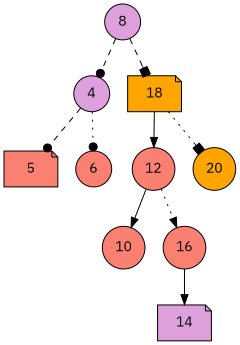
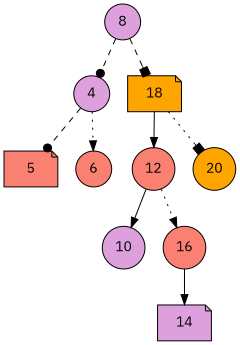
  digraph {
    fontname="IBM Plex Sans"
    node [fillcolor=salmon fontname="IBM Plex Sans" shape=circle style=filled]
    edge [arrowhead=normal fontname="IBM Plex Sans" style=dashed]
    8 [fillcolor=plum]
    4 [fillcolor=plum]
    18 [fillcolor=orange shape=note]
    n4 [label=5 shape=note]
    6
    12
    20 [fillcolor=orange]
-   10
+   10 [fillcolor=plum]
    16
    14 [fillcolor=plum shape=note]
    8 -> 4 [arrowhead=dot]
    8 -> 18 [arrowhead=box]
    4 -> n4 [arrowhead=dot]
-   4 -> 6 [arrowhead=dot style=dotted]
+   4 -> 6 [style=dotted]
    18 -> 12 [style=solid]
    18 -> 20 [arrowhead=box style=dotted]
    12 -> 10 [style=solid]
    12 -> 16 [style=dotted]
    16 -> 14 [style=solid]
  }
